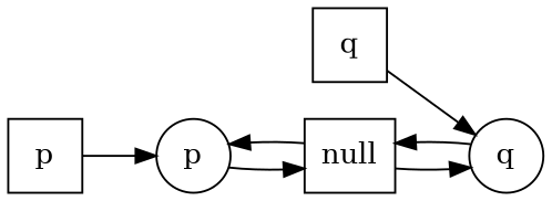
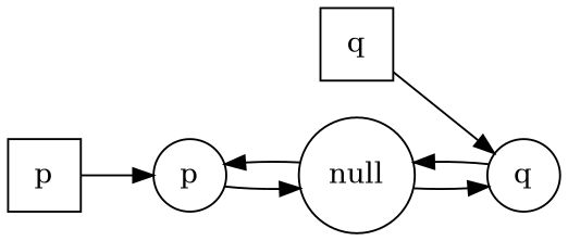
  digraph {
    rankdir=LR
    node [shape=rect]
    n1 [fixedsize=true label=p shape=circle width=.5]
    n2 [fixedsize=true label=q shape=circle width=.5]
-   n3 [height=.5 label=null width=.5]
+   n3 [height=.5 label=null shape=circle width=.5]
    n4 [height=.5 label=p width=.5]
    n5 [height=.5 label=q width=.5]
    subgraph sub_1 {
      color=gray
      shape=circle
      n1
      n2
    }
    subgraph sub_2 {
      n3
      n4
      n5
    }
    n1 -> n3
    n2 -> n3
    n3 -> n1
    n3 -> n2
    n4 -> n1
    n5 -> n2
  }
